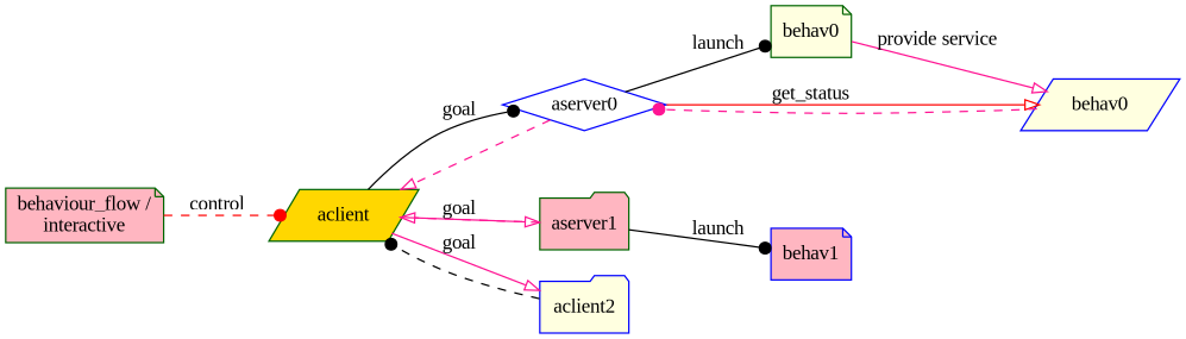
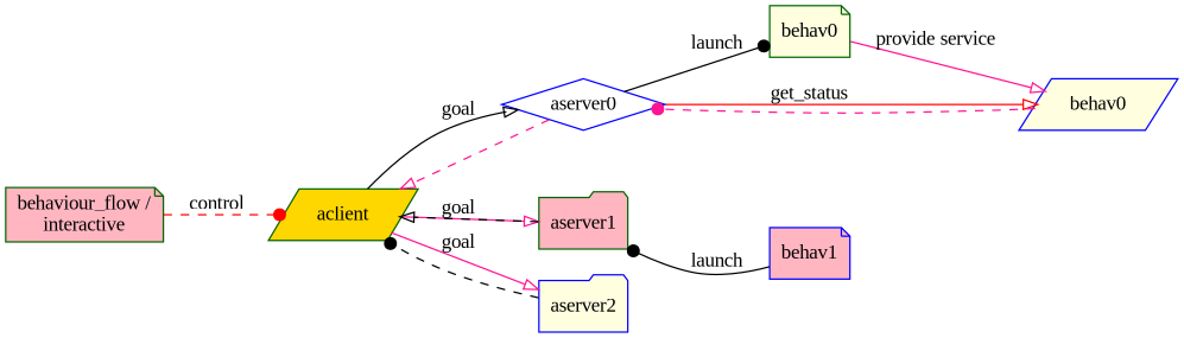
  digraph {
    fontname="Liberation Serif"
    rankdir=LR
    node [color=darkgreen fillcolor=lightpink fontname="Liberation Serif" shape=note style=filled]
    edge [arrowhead=dot color=deeppink fontname="Liberation Serif"]
    n1 [label="behaviour_flow /\ninteractive"]
    aclient [fillcolor=gold shape=parallelogram]
    aserver0 [color=blue fillcolor=white shape=diamond]
    aserver1 [shape=folder]
-   aserver2 [color=blue fillcolor=lightyellow shape=folder label=aclient2]
+   aserver2 [color=blue fillcolor=lightyellow shape=folder]
    behav0 [fillcolor=lightyellow]
    n7 [color=blue fillcolor=lightyellow label=behav0 shape=parallelogram]
    behav1 [color=blue]
    n1 -> aclient [color=red label=control style=dashed]
-   aclient -> aserver0 [color=black label=goal]
+   aclient -> aserver0 [arrowhead=onormal color=black label=goal]
    aclient -> aserver1 [arrowhead=onormal label=goal]
    aclient -> aserver2 [arrowhead=onormal label=goal]
    aserver0 -> aclient [arrowhead=onormal style=dashed]
    aserver0 -> behav0 [color=black label=launch]
    aserver0 -> n7 [arrowhead=onormal color=red label=get_status]
-   aserver1 -> aclient [arrowhead=onormal style=dashed]
-   aserver1 -> behav1 [color=black label=launch]
+   aserver1 -> aclient [arrowhead=onormal color=black style=dashed]
+   behav1 -> aserver1 [color=black label=launch]
    aserver2 -> aclient [color=black style=dashed]
    behav0 -> n7 [arrowhead=onormal label="provide service"]
    n7 -> aserver0 [style=dashed]
  }
